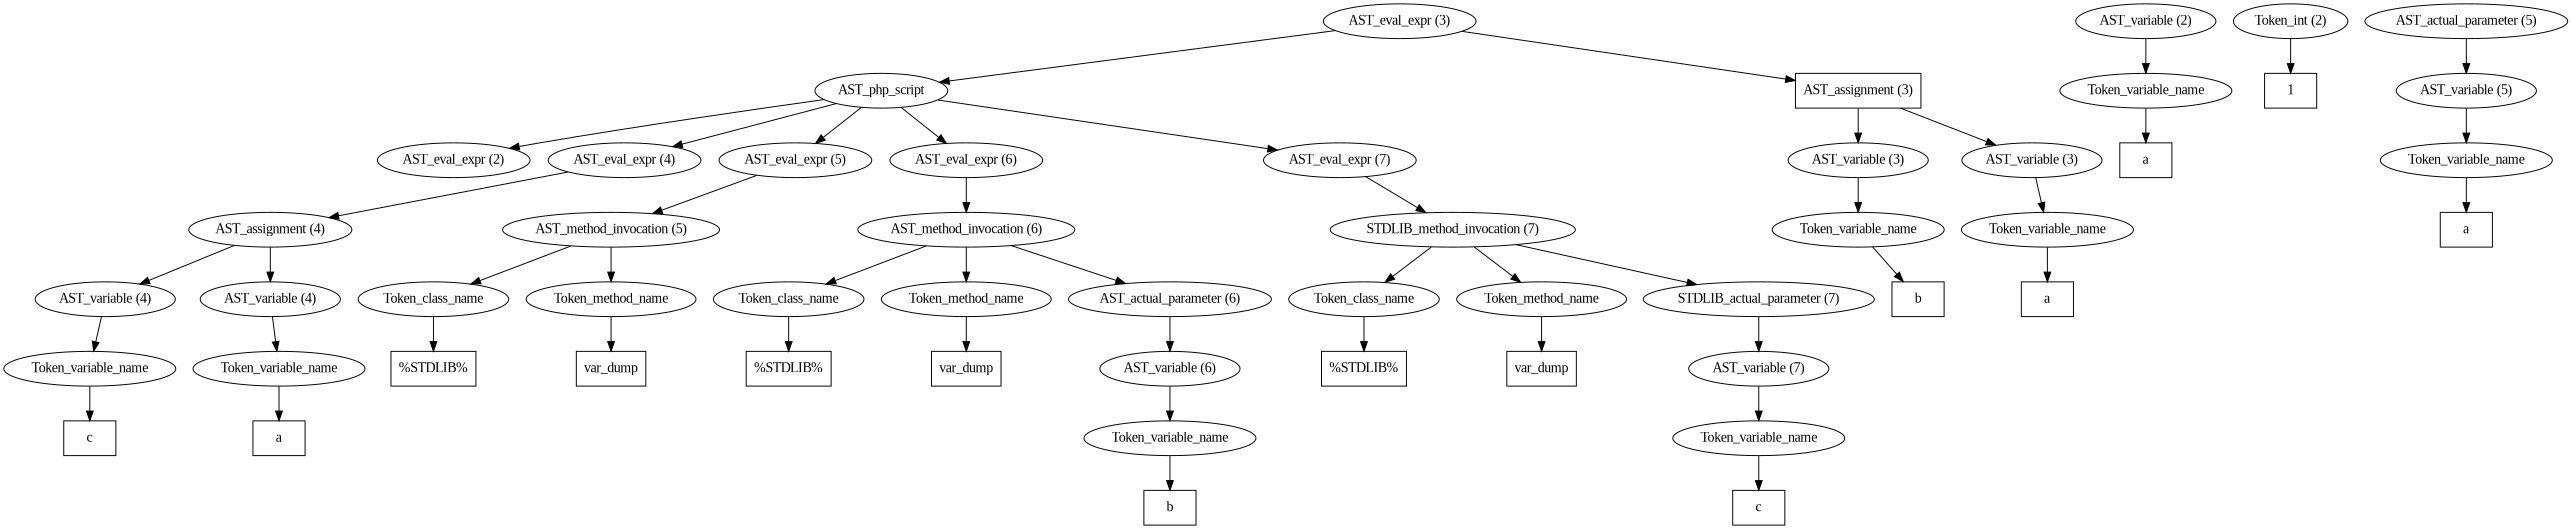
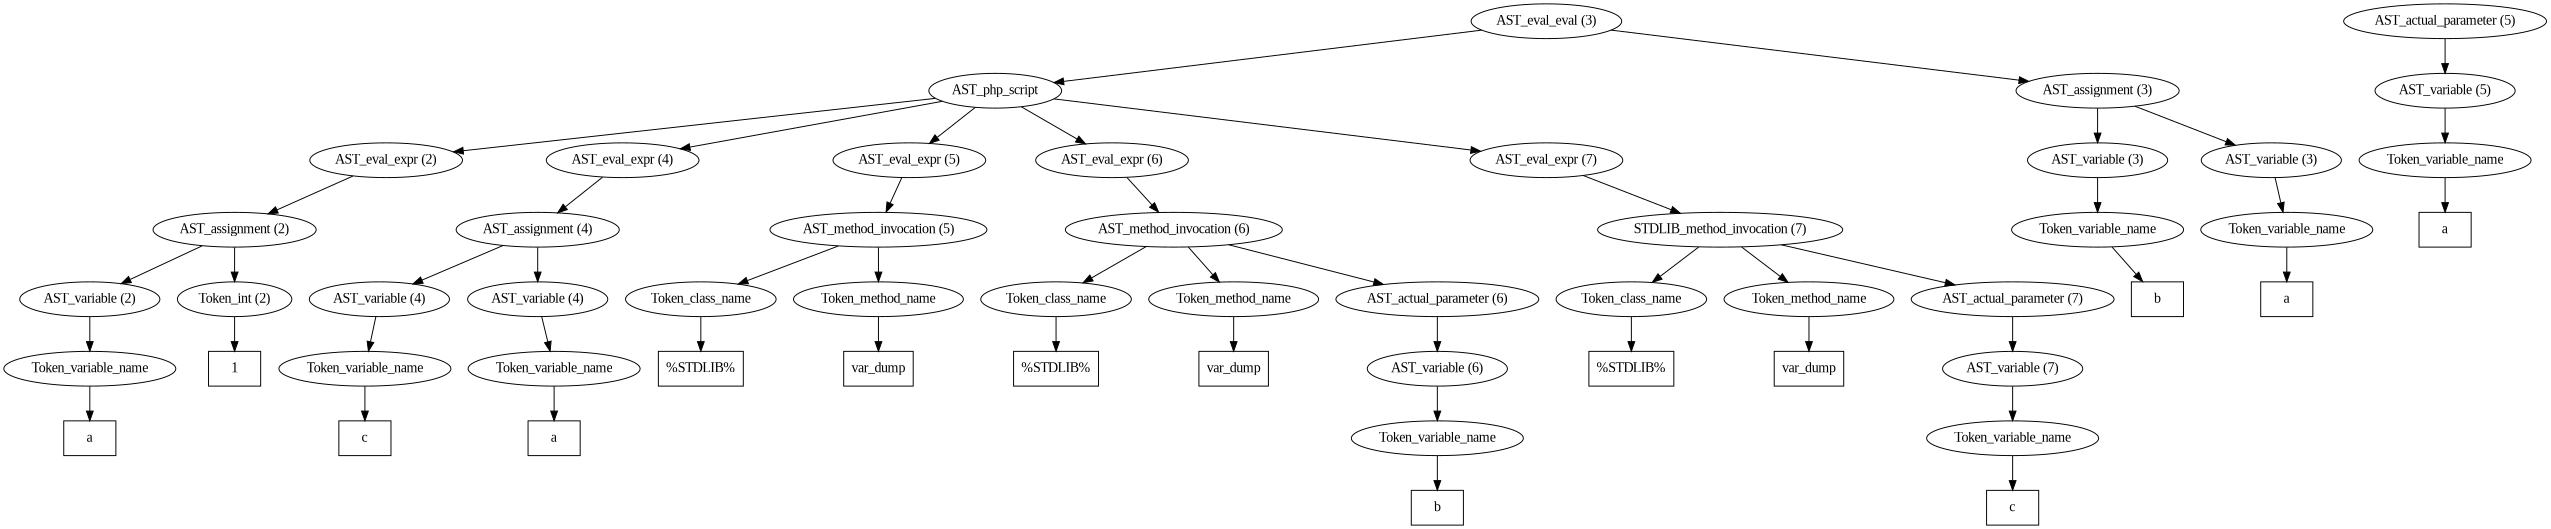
  digraph {
    fontname="Liberation Serif"
    node [fontname="Liberation Serif"]
    edge [fontname="Liberation Serif"]
    n1 [label=AST_php_script]
    n2 [label="AST_eval_expr (2)"]
    n3 [label="AST_eval_expr (4)"]
    n4 [label="AST_eval_expr (5)"]
    n5 [label="AST_eval_expr (6)"]
    n6 [label="AST_eval_expr (7)"]
-   n8 [label="AST_eval_expr (3)"]
-   n9 [label="AST_assignment (3)" shape=box]
+   n7 [label="AST_assignment (2)"]
+   n8 [label="AST_eval_eval (3)"]
+   n9 [label="AST_assignment (3)"]
    n10 [label="AST_assignment (4)"]
    n11 [label="AST_method_invocation (5)"]
    n12 [label="AST_method_invocation (6)"]
    n13 [label="STDLIB_method_invocation (7)"]
    n14 [label="AST_variable (2)"]
    n15 [label="Token_int (2)"]
    n16 [label=Token_variable_name]
    n17 [label=1 shape=box]
    n18 [label=a shape=box]
    n19 [label="AST_variable (3)"]
    n20 [label="AST_variable (3)"]
    n21 [label=Token_variable_name]
    n22 [label=Token_variable_name]
    n23 [label=b shape=box]
    n24 [label=a shape=box]
    n25 [label="AST_variable (4)"]
    n26 [label="AST_variable (4)"]
    n27 [label=Token_variable_name]
    n28 [label=Token_variable_name]
    n29 [label=c shape=box]
    n30 [label=a shape=box]
    n31 [label=Token_class_name]
    n32 [label=Token_method_name]
    n33 [label="%STDLIB%" shape=box]
    n34 [label=var_dump shape=box]
    n35 [label="AST_actual_parameter (5)"]
    n36 [label="AST_variable (5)"]
    n37 [label=Token_variable_name]
    n38 [label=a shape=box]
    n39 [label=Token_class_name]
    n40 [label=Token_method_name]
    n41 [label="AST_actual_parameter (6)"]
    n42 [label="%STDLIB%" shape=box]
    n43 [label=var_dump shape=box]
    n44 [label="AST_variable (6)"]
    n45 [label=Token_variable_name]
    n46 [label=b shape=box]
    n47 [label=Token_class_name]
    n48 [label=Token_method_name]
-   n49 [label="STDLIB_actual_parameter (7)"]
+   n49 [label="AST_actual_parameter (7)"]
    n50 [label="%STDLIB%" shape=box]
    n51 [label=var_dump shape=box]
    n52 [label="AST_variable (7)"]
    n53 [label=Token_variable_name]
    n54 [label=c shape=box]
    n1 -> n2
    n1 -> n3
    n1 -> n4
    n1 -> n5
    n1 -> n6
+   n2 -> n7
    n3 -> n10
    n4 -> n11
    n5 -> n12
    n6 -> n13
+   n7 -> n14
+   n7 -> n15
    n8 -> n1
    n8 -> n9
    n9 -> n19
    n9 -> n20
    n10 -> n25
    n10 -> n26
    n11 -> n31
    n11 -> n32
    n12 -> n39
    n12 -> n40
    n12 -> n41
    n13 -> n47
    n13 -> n48
    n13 -> n49
    n14 -> n16
    n15 -> n17
    n16 -> n18
    n19 -> n21
    n20 -> n22
    n21 -> n23
    n22 -> n24
    n25 -> n27
    n26 -> n28
    n27 -> n29
    n28 -> n30
    n31 -> n33
    n32 -> n34
    n35 -> n36
    n36 -> n37
    n37 -> n38
    n39 -> n42
    n40 -> n43
    n41 -> n44
    n44 -> n45
    n45 -> n46
    n47 -> n50
    n48 -> n51
    n49 -> n52
    n52 -> n53
    n53 -> n54
  }
